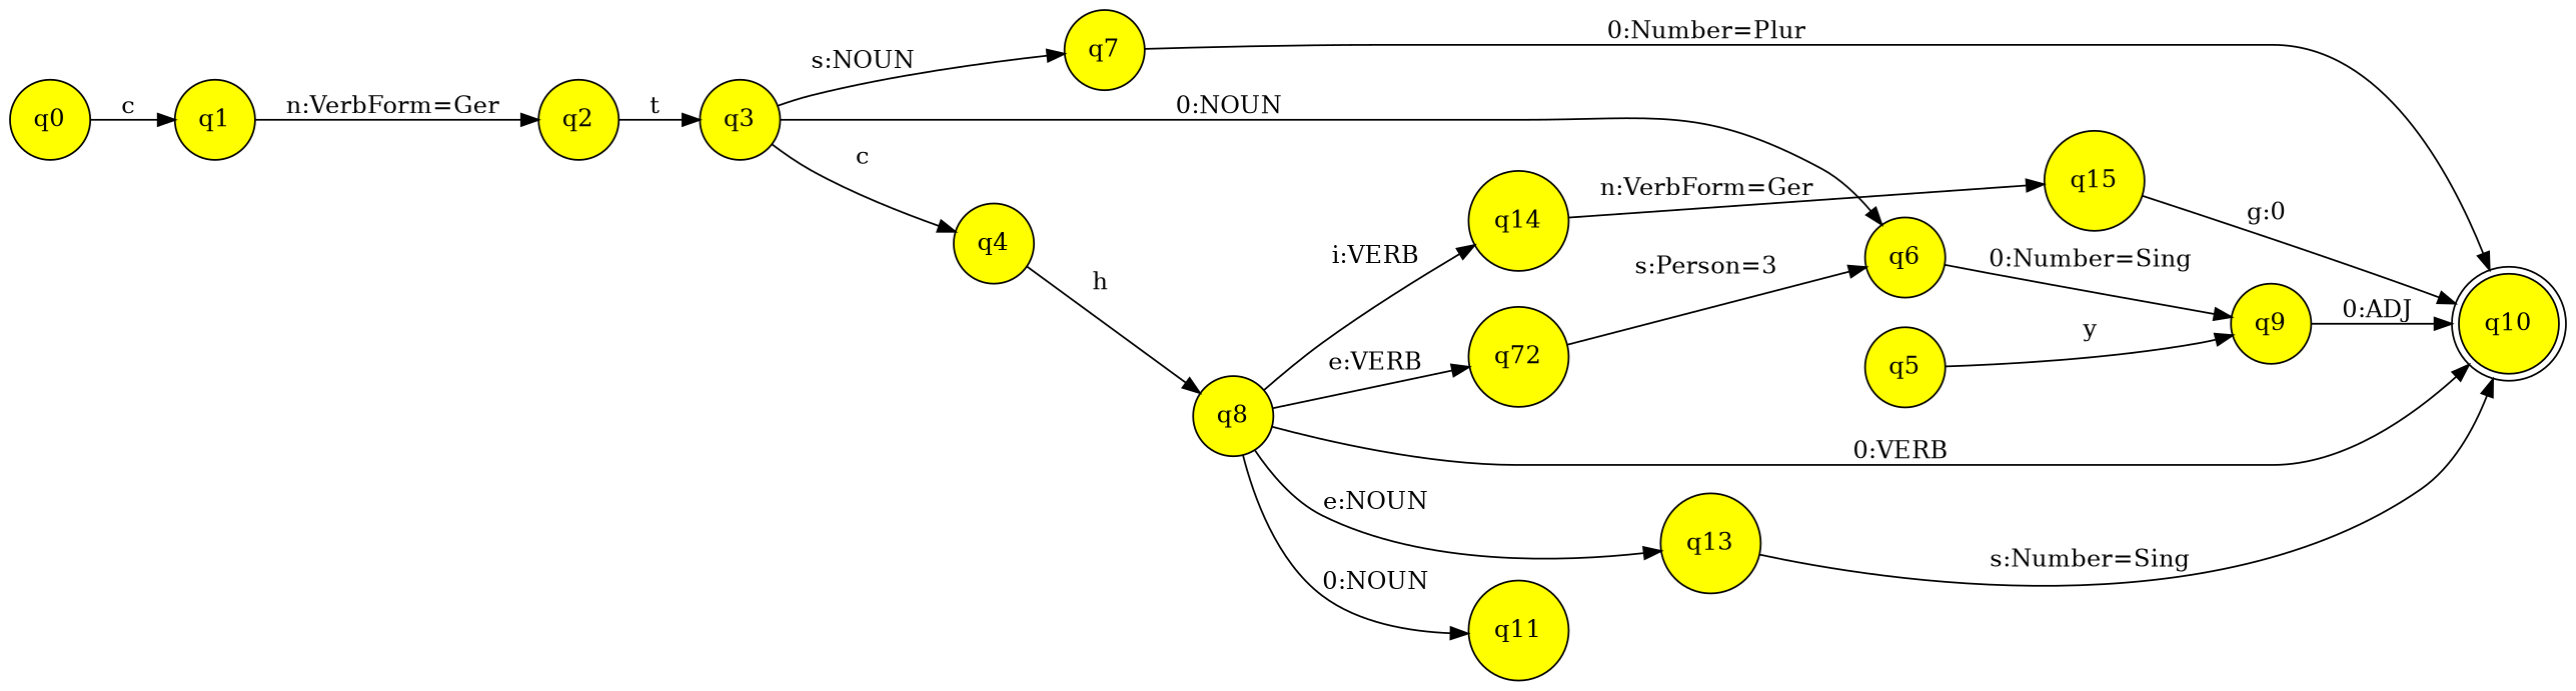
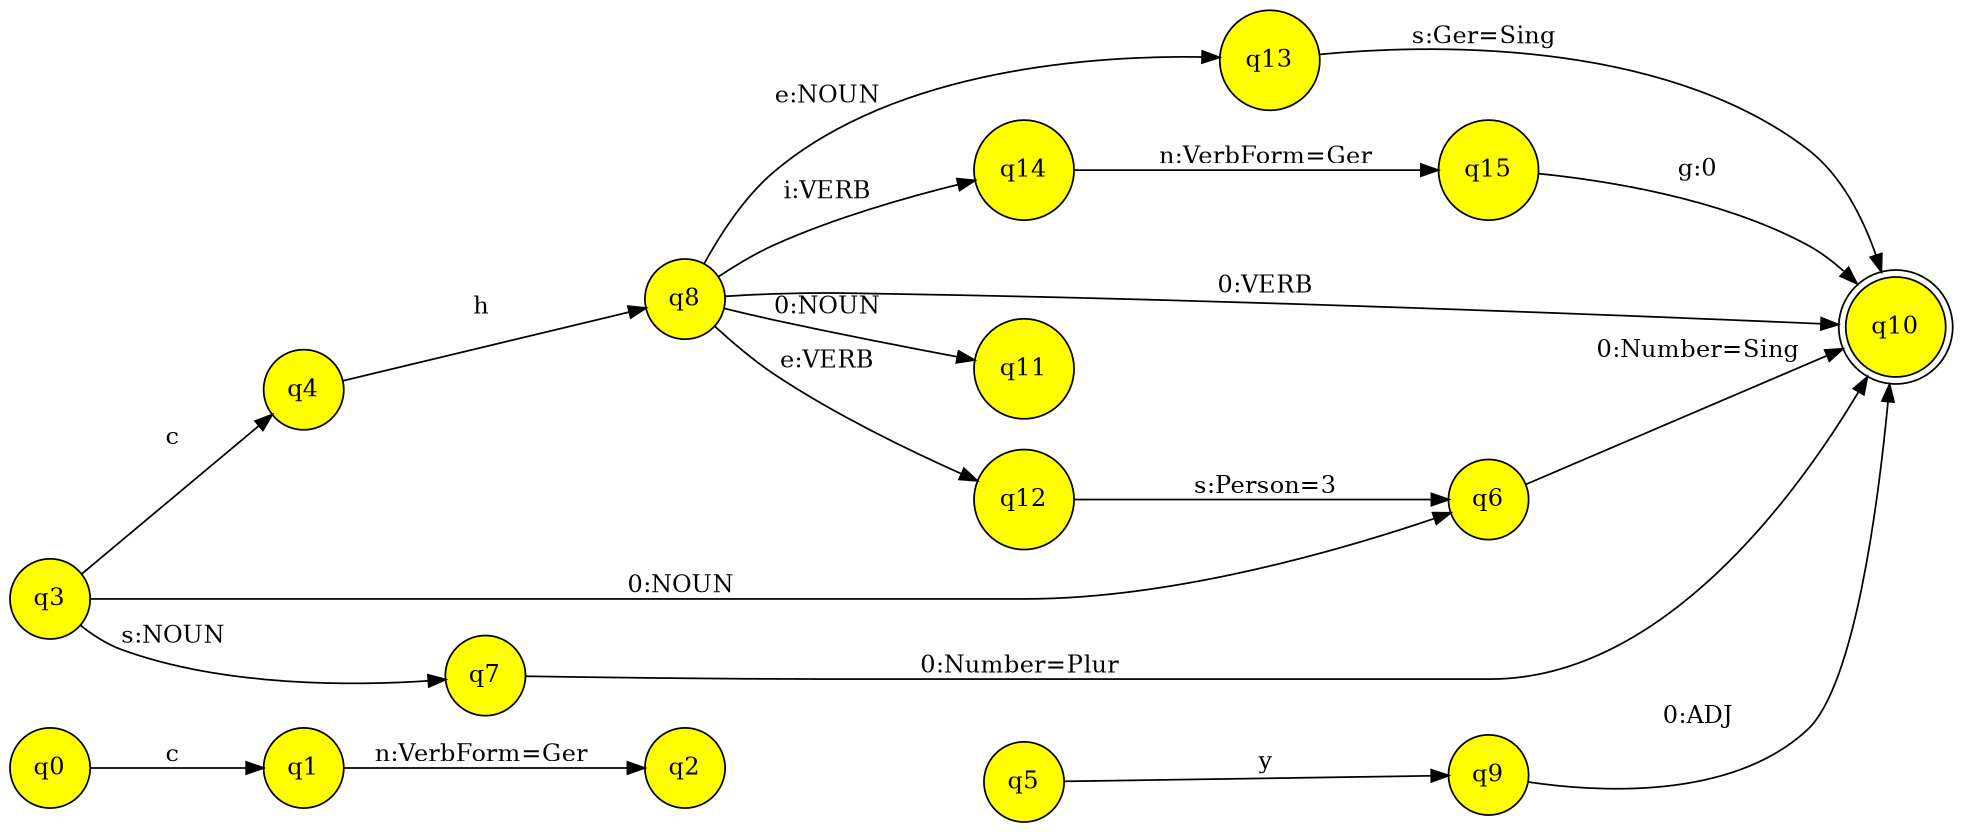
  digraph {
    rankdir=LR
    node [fillcolor=yellow shape=circle style=filled]
    n1 [label=q0]
    n2 [label=q1]
    n3 [label=q2]
    n4 [label=q3]
    n5 [label=q4]
    n6 [label=q6]
    n7 [label=q7]
    n8 [label=q8]
    n9 [label=q5]
    n10 [label=q9]
    n11 [label=q10 shape=doublecircle]
    n12 [label=q11]
-   n13 [label=q72]
+   n13 [label=q12]
    n14 [label=q13]
    n15 [label=q14]
    n16 [label=q15]
    n1 -> n2 [label="c "]
    n2 -> n3 [label="n:VerbForm=Ger "]
-   n3 -> n4 [label="t "]
    n4 -> n5 [label="c "]
    n4 -> n6 [label="0:NOUN "]
    n4 -> n7 [label="s:NOUN "]
    n5 -> n8 [label="h "]
-   n6 -> n10 [label="0:Number=Sing "]
+   n6 -> n11 [label="0:Number=Sing "]
    n7 -> n11 [label="0:Number=Plur "]
    n8 -> n11 [label="0:VERB "]
    n8 -> n12 [label="0:NOUN "]
    n8 -> n13 [label="e:VERB "]
    n8 -> n14 [label="e:NOUN "]
    n8 -> n15 [label="i:VERB "]
    n9 -> n10 [label="y "]
    n10 -> n11 [label="0:ADJ "]
    n13 -> n6 [label="s:Person=3 "]
-   n14 -> n11 [label="s:Number=Sing "]
+   n14 -> n11 [label="s:Ger=Sing "]
    n15 -> n16 [label="n:VerbForm=Ger "]
    n16 -> n11 [label="g:0 "]
  }
